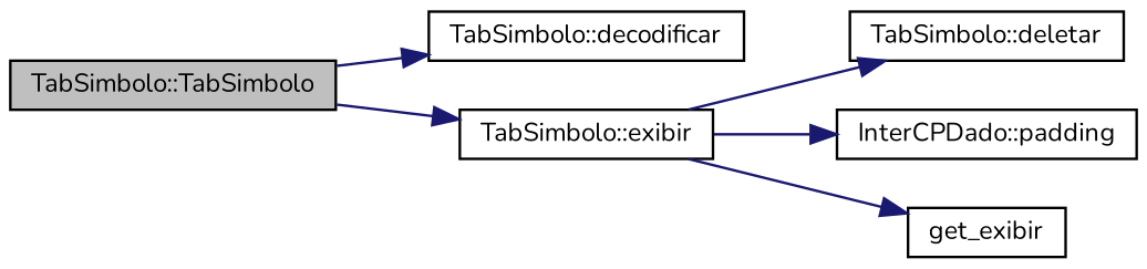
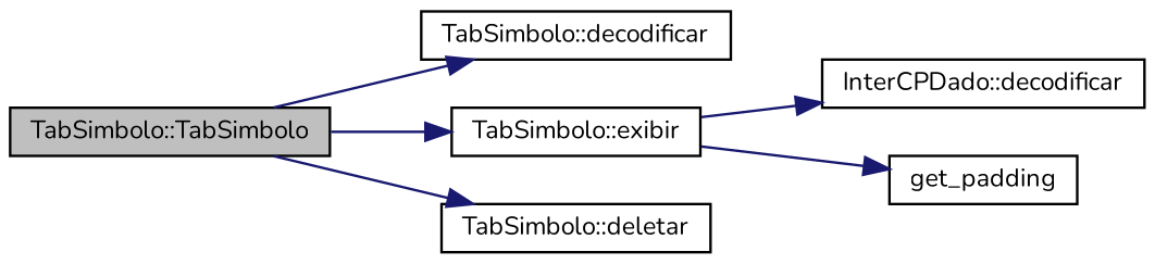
  digraph {
    fontname=Nunito
    rankdir=LR
    node [color=black fillcolor=white fontname=Nunito fontsize=10 shape=record style=filled]
    edge [color=midnightblue fontname=Nunito fontsize=10 labelfontname=Helvetica labelfontsize=10 style=solid]
    n1 [fillcolor=grey75 fontcolor=black height=0.2 label="TabSimbolo::TabSimbolo" width=0.4]
    n2 [height=0.2 label="TabSimbolo::decodificar" width=0.4]
    n3 [height=0.2 label="TabSimbolo::exibir" width=0.4]
    n4 [height=0.2 label="TabSimbolo::deletar" width=0.4]
-   n5 [height=0.2 label="InterCPDado::padding" width=0.4]
-   n6 [height=0.2 label=get_exibir width=0.4]
+   n5 [height=0.2 label="InterCPDado::decodificar" width=0.4]
+   n6 [height=0.2 label=get_padding width=0.4]
    n1 -> n2
    n1 -> n3
-   n3 -> n4
+   n1 -> n4
    n3 -> n5
    n3 -> n6
  }
